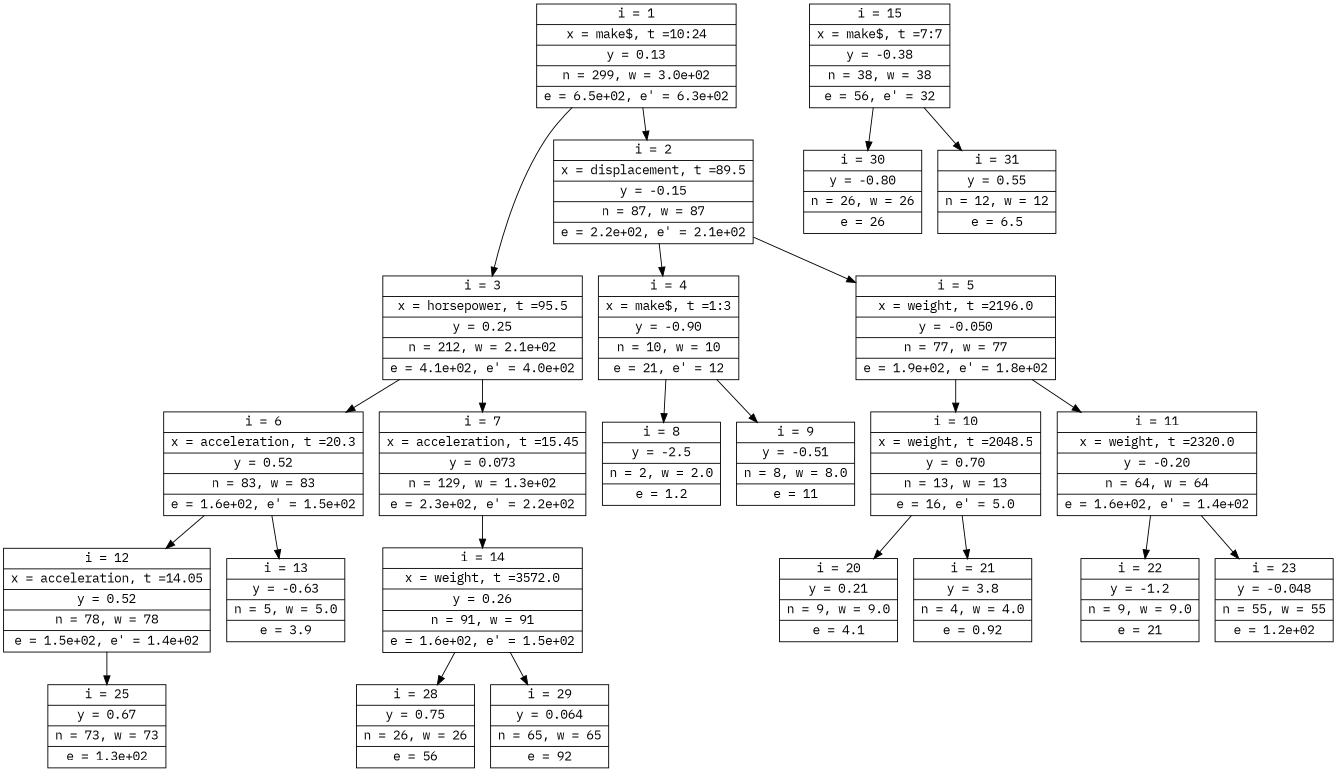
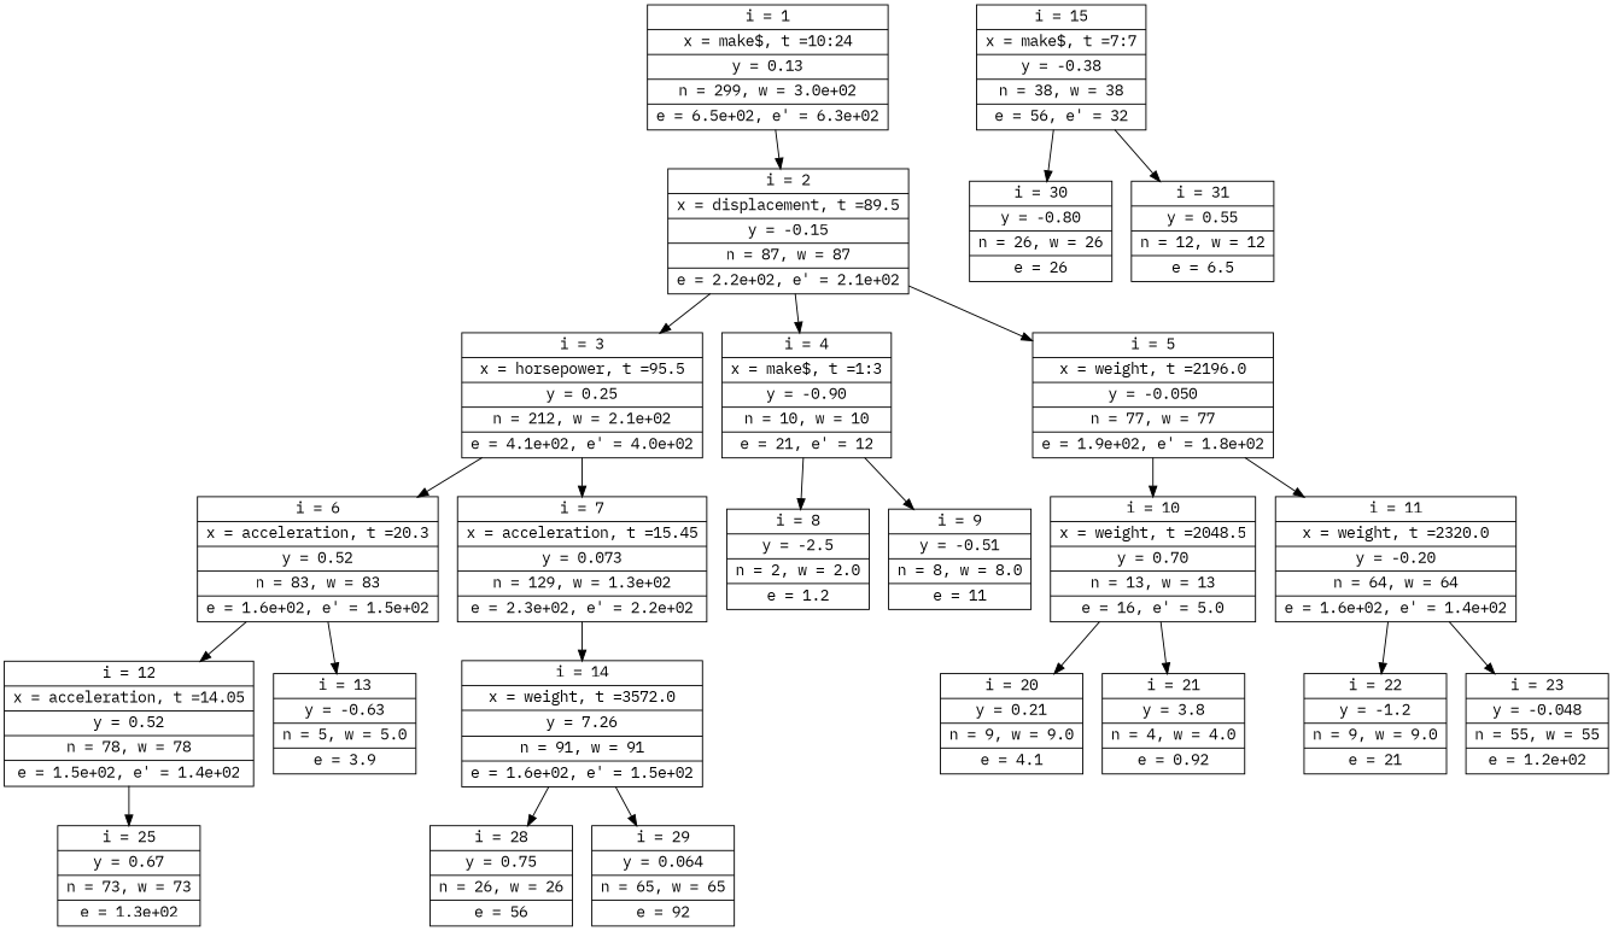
  digraph {
    fontname="IBM Plex Mono"
    node [fontname="IBM Plex Mono" shape=record]
    edge [fontname="IBM Plex Mono"]
    n1 [label="{ i = 1 | x = make$, t =10:24 | y = 0.13 | n = 299, w = 3.0e+02 | e = 6.5e+02, e' = 6.3e+02 }"]
    n2 [label="{ i = 2 | x = displacement, t =89.5 | y = -0.15 | n = 87, w = 87 | e = 2.2e+02, e' = 2.1e+02 }"]
    n3 [label="{ i = 3 | x = horsepower, t =95.5 | y = 0.25 | n = 212, w = 2.1e+02 | e = 4.1e+02, e' = 4.0e+02 }"]
    n4 [label="{ i = 4 | x = make$, t =1:3 | y = -0.90 | n = 10, w = 10 | e = 21, e' = 12 }"]
    n5 [label="{ i = 5 | x = weight, t =2196.0 | y = -0.050 | n = 77, w = 77 | e = 1.9e+02, e' = 1.8e+02 }"]
    n6 [label="{ i = 6 | x = acceleration, t =20.3 | y = 0.52 | n = 83, w = 83 | e = 1.6e+02, e' = 1.5e+02 }"]
    n7 [label="{ i = 7 | x = acceleration, t =15.45 | y = 0.073 | n = 129, w = 1.3e+02 | e = 2.3e+02, e' = 2.2e+02 }"]
    n8 [label="{ i = 8 | y = -2.5 | n = 2, w = 2.0 | e = 1.2 }"]
    n9 [label="{ i = 9 | y = -0.51 | n = 8, w = 8.0 | e = 11 }"]
    n10 [label="{ i = 10 | x = weight, t =2048.5 | y = 0.70 | n = 13, w = 13 | e = 16, e' = 5.0 }"]
    n11 [label="{ i = 11 | x = weight, t =2320.0 | y = -0.20 | n = 64, w = 64 | e = 1.6e+02, e' = 1.4e+02 }"]
    n12 [label="{ i = 20 | y = 0.21 | n = 9, w = 9.0 | e = 4.1 }"]
    n13 [label="{ i = 21 | y = 3.8 | n = 4, w = 4.0 | e = 0.92 }"]
    n14 [label="{ i = 22 | y = -1.2 | n = 9, w = 9.0 | e = 21 }"]
    n15 [label="{ i = 23 | y = -0.048 | n = 55, w = 55 | e = 1.2e+02 }"]
    n16 [label="{ i = 12 | x = acceleration, t =14.05 | y = 0.52 | n = 78, w = 78 | e = 1.5e+02, e' = 1.4e+02 }"]
    n17 [label="{ i = 13 | y = -0.63 | n = 5, w = 5.0 | e = 3.9 }"]
-   n18 [label="{ i = 14 | x = weight, t =3572.0 | y = 0.26 | n = 91, w = 91 | e = 1.6e+02, e' = 1.5e+02 }"]
+   n18 [label="{ i = 14 | x = weight, t =3572.0 | y = 7.26 | n = 91, w = 91 | e = 1.6e+02, e' = 1.5e+02 }"]
    n19 [label="{ i = 25 | y = 0.67 | n = 73, w = 73 | e = 1.3e+02 }"]
    n20 [label="{ i = 28 | y = 0.75 | n = 26, w = 26 | e = 56 }"]
    n21 [label="{ i = 29 | y = 0.064 | n = 65, w = 65 | e = 92 }"]
    n22 [label="{ i = 15 | x = make$, t =7:7 | y = -0.38 | n = 38, w = 38 | e = 56, e' = 32 }"]
    n23 [label="{ i = 30 | y = -0.80 | n = 26, w = 26 | e = 26 }"]
    n24 [label="{ i = 31 | y = 0.55 | n = 12, w = 12 | e = 6.5 }"]
    n1 -> n2
-   n1 -> n3
+   n2 -> n3
    n2 -> n4
    n2 -> n5
    n3 -> n6
    n3 -> n7
    n4 -> n8
    n4 -> n9
    n5 -> n10
    n5 -> n11
    n6 -> n16
    n6 -> n17
    n7 -> n18
    n10 -> n12
    n10 -> n13
    n11 -> n14
    n11 -> n15
    n16 -> n19
    n18 -> n20
    n18 -> n21
    n22 -> n23
    n22 -> n24
  }
